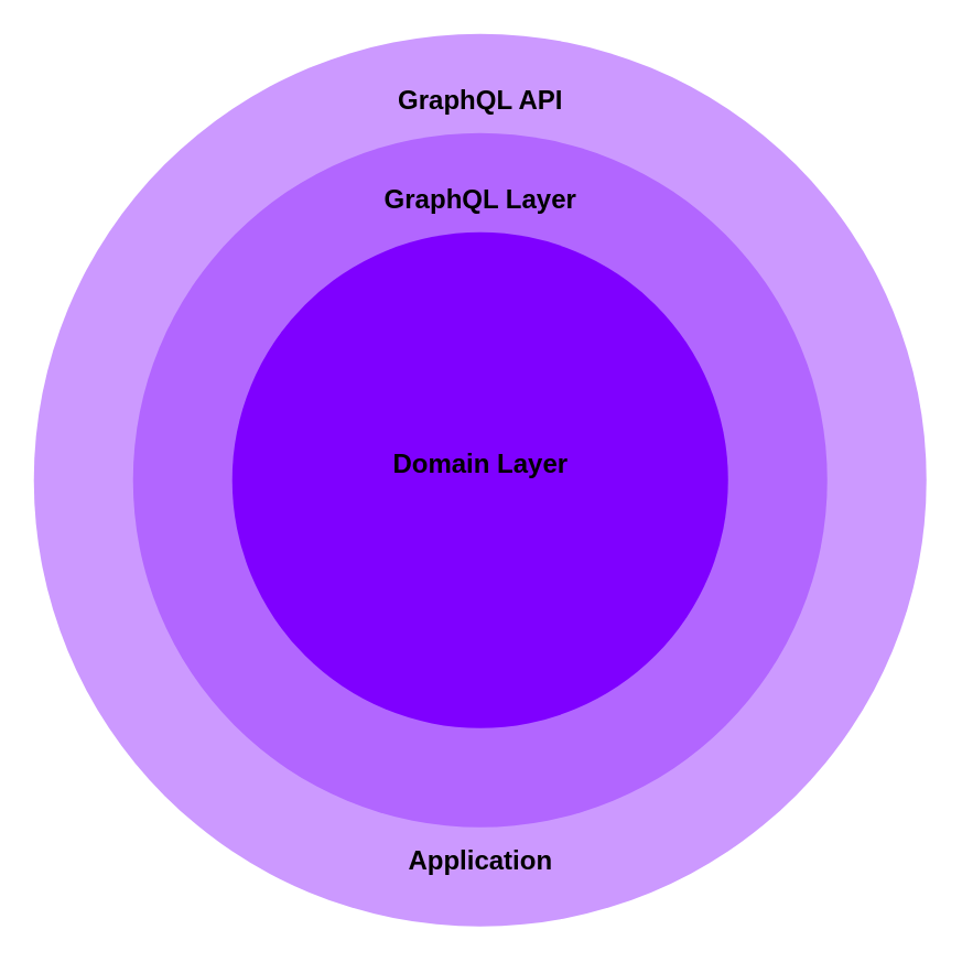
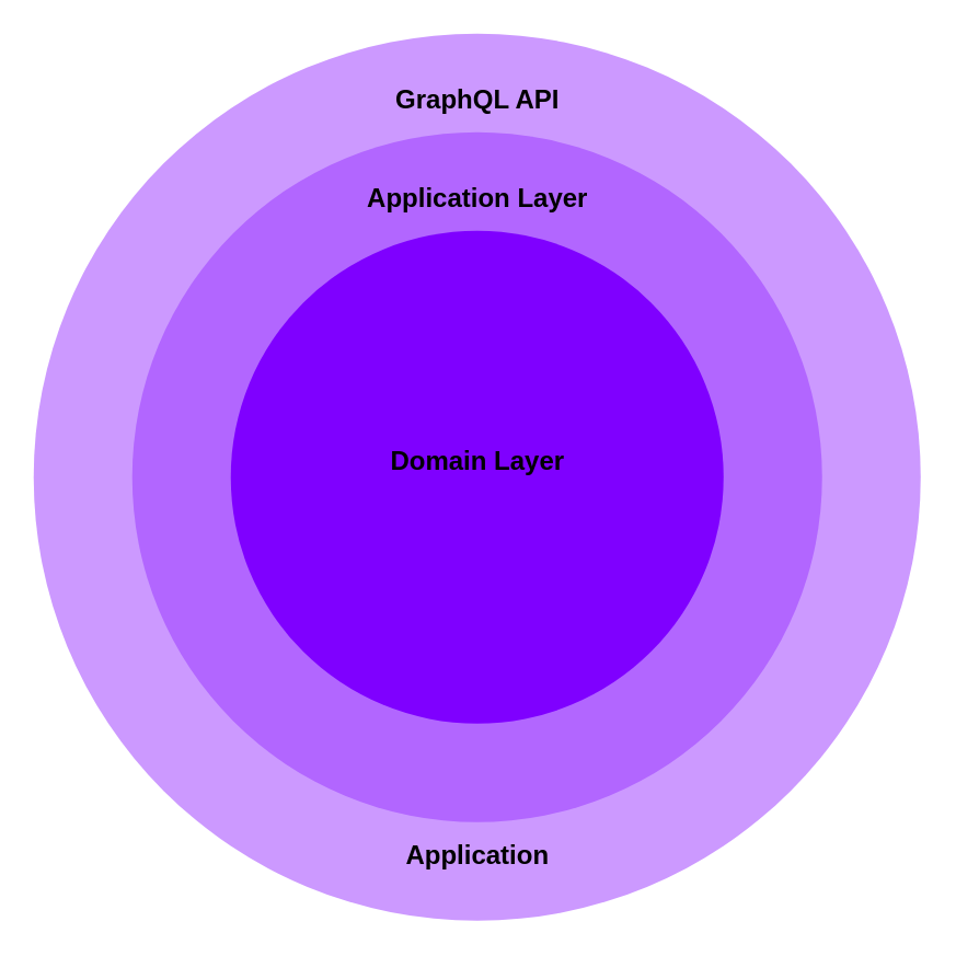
  <mxCell id="0" />
  <mxCell id="1" parent="0" />
  <mxCell id="2" value="" style="ellipse;whiteSpace=wrap;html=1;aspect=fixed;gradientDirection=radial;strokeColor=none;fillColor=#CC99FF;" vertex="1" parent="1"><mxGeometry x="20" y="20" width="540" height="540" as="geometry" /></mxCell>
  <mxCell id="3" value="" style="ellipse;whiteSpace=wrap;html=1;aspect=fixed;strokeColor=none;fillColor=#B266FF;gradientColor=none;gradientDirection=radial;" vertex="1" parent="1"><mxGeometry x="80" y="80" width="420" height="420" as="geometry" /></mxCell>
  <mxCell id="4" value="GraphQL API" style="text;html=1;resizable=0;autosize=1;align=center;verticalAlign=middle;points=[];fillColor=none;strokeColor=none;rounded=1;fontStyle=1;fontSize=16;arcSize=0;" vertex="1" parent="1"><mxGeometry x="230" y="50" width="120" height="20" as="geometry" /></mxCell>
  <mxCell id="5" value="Application" style="text;html=1;resizable=0;autosize=1;align=center;verticalAlign=middle;points=[];fillColor=none;strokeColor=none;rounded=1;fontStyle=1;fontSize=16;arcSize=0;" vertex="1" parent="1"><mxGeometry x="235" y="510" width="110" height="20" as="geometry" /></mxCell>
  <mxCell id="6" value="" style="ellipse;whiteSpace=wrap;html=1;aspect=fixed;strokeColor=none;fillColor=#7F00FF;gradientColor=none;gradientDirection=radial;" vertex="1" parent="1"><mxGeometry x="140" y="140" width="300" height="300" as="geometry" /></mxCell>
- <mxCell id="7" value="GraphQL Layer" style="text;html=1;resizable=0;autosize=1;align=center;verticalAlign=middle;points=[];fillColor=none;strokeColor=none;rounded=1;fontStyle=1;fontSize=16;arcSize=0;" vertex="1" parent="1"><mxGeometry x="215" y="110" width="150" height="20" as="geometry" /></mxCell>
+ <mxCell id="7" value="Application Layer" style="text;html=1;resizable=0;autosize=1;align=center;verticalAlign=middle;points=[];fillColor=none;strokeColor=none;rounded=1;fontStyle=1;fontSize=16;arcSize=0;" vertex="1" parent="1"><mxGeometry x="215" y="110" width="150" height="20" as="geometry" /></mxCell>
  <mxCell id="8" value="Domain Layer" style="text;html=1;resizable=0;autosize=1;align=center;verticalAlign=middle;points=[];fillColor=none;strokeColor=none;rounded=1;fontStyle=1;fontSize=16;arcSize=0;" vertex="1" parent="1"><mxGeometry x="230" y="270" width="120" height="20" as="geometry" /></mxCell>
